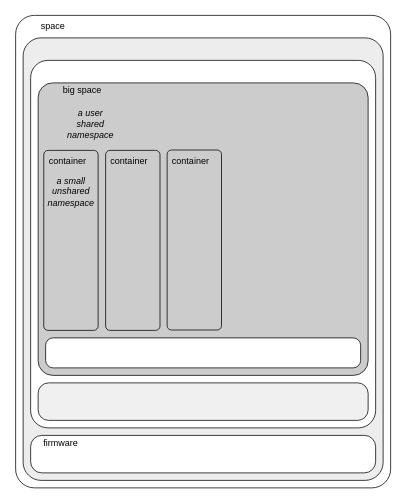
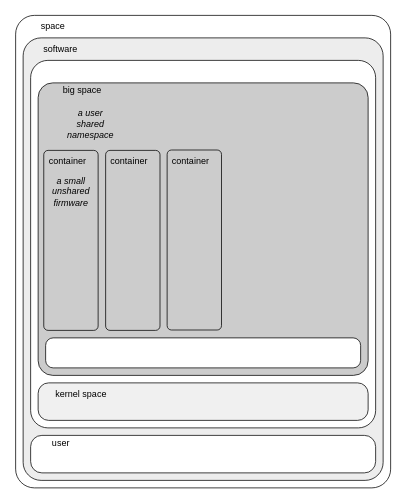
  <mxCell id="0" />
  <mxCell id="1" parent="0" />
  <mxCell id="2" value="" style="rounded=1;whiteSpace=wrap;html=1;arcSize=5;imageHeight=24;" parent="1" vertex="1"><mxGeometry x="20" y="20" width="500" height="630" as="geometry" /></mxCell>
  <mxCell id="3" value="" style="rounded=1;whiteSpace=wrap;html=1;arcSize=5;fillColor=#EDEDED;" parent="1" vertex="1"><mxGeometry x="30" y="50" width="480" height="590" as="geometry" /></mxCell>
  <mxCell id="4" value="" style="rounded=1;whiteSpace=wrap;html=1;arcSize=5;" parent="1" vertex="1"><mxGeometry x="40" y="80" width="460" height="490" as="geometry" /></mxCell>
  <mxCell id="5" value="" style="rounded=1;whiteSpace=wrap;html=1;arcSize=5;fillColor=#CCCCCC;" parent="1" vertex="1"><mxGeometry x="50" y="110" width="440" height="390" as="geometry" /></mxCell>
  <mxCell id="6" value="" style="rounded=1;whiteSpace=wrap;html=1;arcSize=30;imageHeight=24;" parent="1" vertex="1"><mxGeometry x="40" y="580" width="460" height="50" as="geometry" /></mxCell>
  <mxCell id="7" value="" style="rounded=1;whiteSpace=wrap;html=1;arcSize=28;imageHeight=24;fillColor=#F0F0F0;" parent="1" vertex="1"><mxGeometry x="50" y="510" width="440" height="50" as="geometry" /></mxCell>
+ <mxCell id="8" value="kernel space" style="text;html=1;strokeColor=none;fillColor=none;align=center;verticalAlign=middle;whiteSpace=wrap;rounded=0;" parent="1" vertex="1"><mxGeometry x="65" y="510" width="85" height="30" as="geometry" /></mxCell>
+ <mxCell id="9" value="software" style="text;html=1;strokeColor=none;fillColor=none;align=center;verticalAlign=middle;whiteSpace=wrap;rounded=0;" parent="1" vertex="1"><mxGeometry x="50" y="50" width="60" height="30" as="geometry" /></mxCell>
  <mxCell id="10" value="space" style="text;html=1;strokeColor=none;fillColor=none;align=center;verticalAlign=middle;whiteSpace=wrap;rounded=0;" parent="1" vertex="1"><mxGeometry x="40" y="20" width="60" height="30" as="geometry" /></mxCell>
- <mxCell id="11" value="firmware" style="text;html=1;strokeColor=none;fillColor=none;align=center;verticalAlign=middle;whiteSpace=wrap;rounded=0;" parent="1" vertex="1"><mxGeometry x="42.5" y="580" width="75" height="20" as="geometry" /></mxCell>
+ <mxCell id="11" value="user" style="text;html=1;strokeColor=none;fillColor=none;align=center;verticalAlign=middle;whiteSpace=wrap;rounded=0;" parent="1" vertex="1"><mxGeometry x="42.5" y="580" width="75" height="20" as="geometry" /></mxCell>
  <mxCell id="12" value="" style="rounded=1;whiteSpace=wrap;html=1;arcSize=25;imageHeight=24;" parent="1" vertex="1"><mxGeometry x="60" y="450" width="420" height="40" as="geometry" /></mxCell>
  <mxCell id="13" value="" style="group" parent="1" vertex="1" connectable="0"><mxGeometry x="70" y="190" width="142.5" height="255" as="geometry" /></mxCell>
  <mxCell id="14" value="" style="rounded=1;whiteSpace=wrap;html=1;arcSize=8;fillColor=#CCCCCC;" parent="13" vertex="1"><mxGeometry x="-12.5" y="10" width="72.5" height="240" as="geometry" /></mxCell>
  <mxCell id="15" value="container" style="text;html=1;strokeColor=none;fillColor=none;align=center;verticalAlign=middle;whiteSpace=wrap;rounded=0;" parent="13" vertex="1"><mxGeometry x="-12.5" y="10" width="62.5" height="30" as="geometry" /></mxCell>
  <mxCell id="16" value="" style="rounded=1;whiteSpace=wrap;html=1;arcSize=8;fillColor=#CCCCCC;" parent="13" vertex="1"><mxGeometry x="70" y="10" width="72.5" height="240" as="geometry" /></mxCell>
  <mxCell id="17" value="container" style="text;html=1;strokeColor=none;fillColor=none;align=center;verticalAlign=middle;whiteSpace=wrap;rounded=0;" parent="13" vertex="1"><mxGeometry x="70" y="10" width="62.5" height="30" as="geometry" /></mxCell>
- <mxCell id="18" value="&lt;i&gt;a small unshared namespace&lt;/i&gt;" style="text;html=1;strokeColor=none;fillColor=none;align=center;verticalAlign=middle;whiteSpace=wrap;rounded=0;" vertex="1" parent="13"><mxGeometry x="-6.25" y="40" width="60" height="50" as="geometry" /></mxCell>
+ <mxCell id="18" value="&lt;i&gt;a small unshared firmware&lt;/i&gt;" style="text;html=1;strokeColor=none;fillColor=none;align=center;verticalAlign=middle;whiteSpace=wrap;rounded=0;" vertex="1" parent="13"><mxGeometry x="-6.25" y="40" width="60" height="50" as="geometry" /></mxCell>
  <mxCell id="19" value="big space" style="text;html=1;strokeColor=none;fillColor=none;align=center;verticalAlign=middle;whiteSpace=wrap;rounded=0;" parent="1" vertex="1"><mxGeometry x="70" y="110" width="77.5" height="20" as="geometry" /></mxCell>
  <mxCell id="20" value="" style="rounded=1;whiteSpace=wrap;html=1;arcSize=8;fillColor=#CCCCCC;" parent="1" vertex="1"><mxGeometry x="222" y="199.5" width="72.5" height="240" as="geometry" /></mxCell>
  <mxCell id="21" value="container" style="text;html=1;strokeColor=none;fillColor=none;align=center;verticalAlign=middle;whiteSpace=wrap;rounded=0;" parent="1" vertex="1"><mxGeometry x="222" y="199.5" width="62.5" height="30" as="geometry" /></mxCell>
  <mxCell id="22" value="&lt;i&gt;a user shared namespace&lt;/i&gt;" style="text;html=1;strokeColor=none;fillColor=none;align=center;verticalAlign=middle;whiteSpace=wrap;rounded=0;" vertex="1" parent="1"><mxGeometry x="90" y="140" width="60" height="50" as="geometry" /></mxCell>
